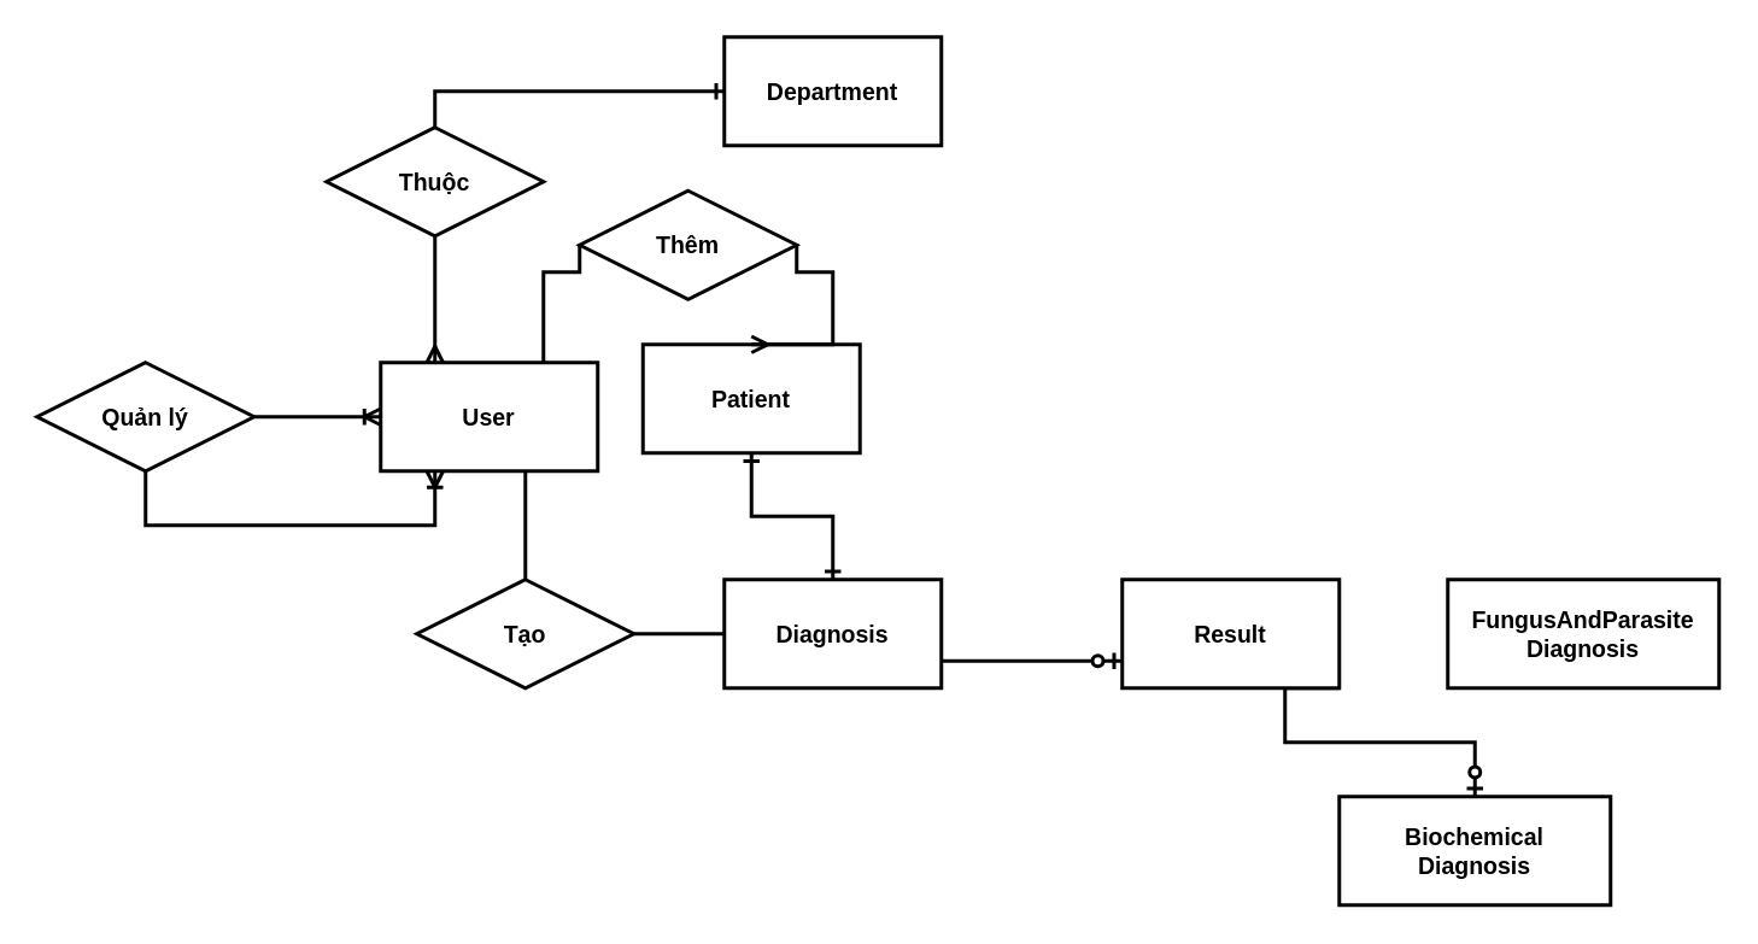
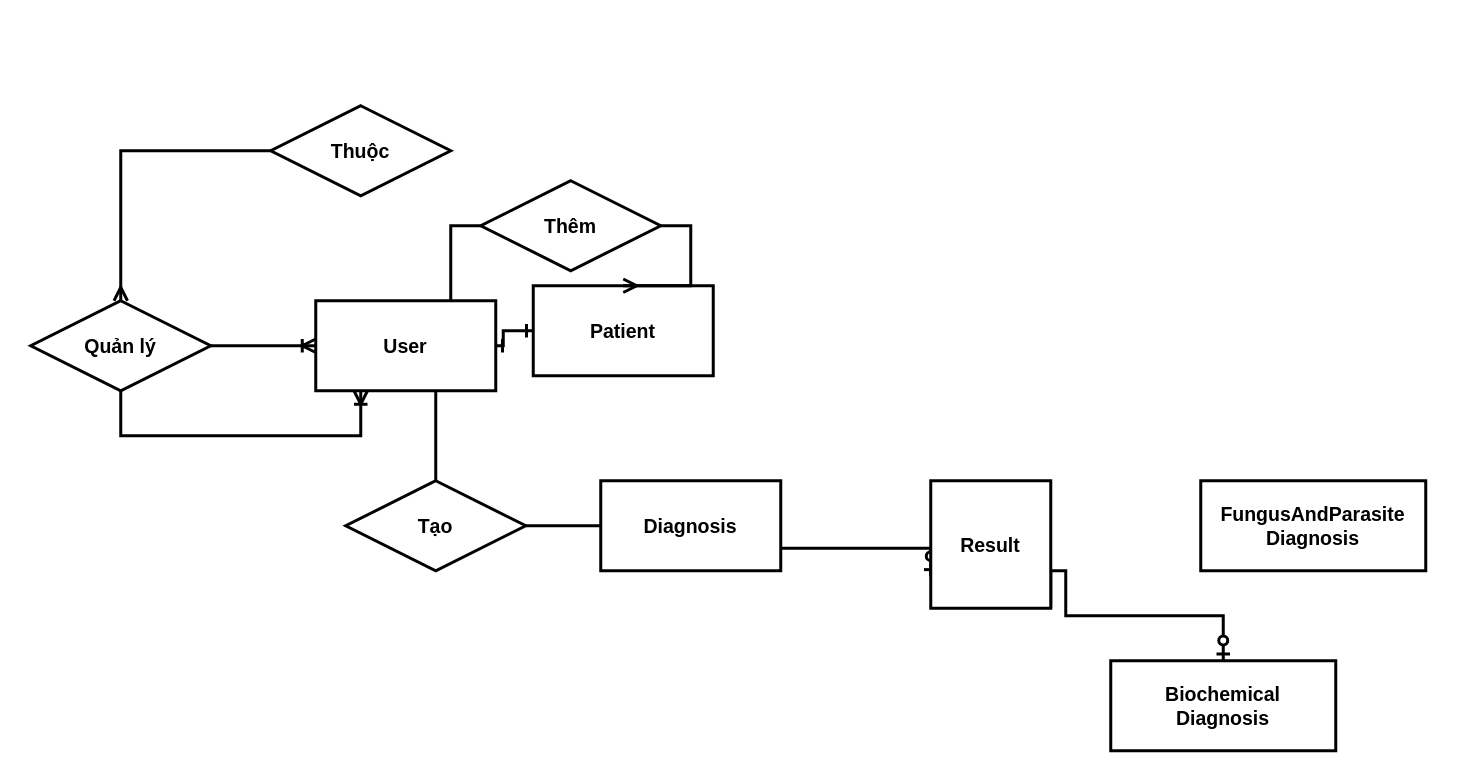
  <mxCell id="0" />
  <mxCell id="1" parent="0" />
  <mxCell id="2" style="edgeStyle=orthogonalEdgeStyle;rounded=0;orthogonalLoop=1;jettySize=auto;html=1;entryX=0.5;entryY=0;entryDx=0;entryDy=0;endArrow=none;endFill=0;strokeWidth=2;fontSize=13;fontStyle=1" edge="1" parent="1" source="4" target="13"><mxGeometry relative="1" as="geometry"><Array as="points"><mxPoint x="290" y="320" /><mxPoint x="290" y="320" /></Array></mxGeometry></mxCell>
  <mxCell id="3" style="edgeStyle=orthogonalEdgeStyle;rounded=0;orthogonalLoop=1;jettySize=auto;html=1;entryX=0;entryY=0.5;entryDx=0;entryDy=0;fontSize=13;startArrow=none;startFill=0;endArrow=none;endFill=0;strokeWidth=2;" edge="1" parent="1" source="4" target="23"><mxGeometry relative="1" as="geometry"><Array as="points"><mxPoint x="300" y="150" /></Array></mxGeometry></mxCell>
  <mxCell id="4" value="User" style="rounded=0;whiteSpace=wrap;html=1;strokeWidth=2;fontSize=13;fontStyle=1" vertex="1" parent="1"><mxGeometry x="210" y="200" width="120" height="60" as="geometry" /></mxCell>
- <mxCell id="5" style="edgeStyle=orthogonalEdgeStyle;rounded=0;orthogonalLoop=1;jettySize=auto;html=1;entryX=0.5;entryY=0;entryDx=0;entryDy=0;endArrow=ERone;endFill=0;strokeWidth=2;fontSize=13;fontStyle=1;startArrow=ERone;startFill=0;" edge="1" parent="1" source="6" target="8"><mxGeometry relative="1" as="geometry" /></mxCell>
+ <mxCell id="5" style="edgeStyle=orthogonalEdgeStyle;rounded=0;orthogonalLoop=1;jettySize=auto;html=1;endArrow=ERone;endFill=0;strokeWidth=2;fontSize=13;fontStyle=1;startArrow=ERone;startFill=0;" edge="1" parent="1" source="6" target="4"><mxGeometry relative="1" as="geometry" /></mxCell>
  <mxCell id="6" value="Patient" style="rounded=0;whiteSpace=wrap;html=1;strokeWidth=2;fontSize=13;fontStyle=1" vertex="1" parent="1"><mxGeometry x="355" y="190" width="120" height="60" as="geometry" /></mxCell>
  <mxCell id="7" style="edgeStyle=orthogonalEdgeStyle;rounded=0;orthogonalLoop=1;jettySize=auto;html=1;entryX=0;entryY=0.75;entryDx=0;entryDy=0;fontSize=13;endArrow=ERzeroToOne;endFill=1;strokeWidth=2;" edge="1" parent="1" source="8" target="17"><mxGeometry relative="1" as="geometry"><Array as="points"><mxPoint x="550" y="365" /><mxPoint x="550" y="365" /></Array></mxGeometry></mxCell>
  <mxCell id="8" value="Diagnosis" style="rounded=0;whiteSpace=wrap;html=1;strokeWidth=2;fontSize=13;fontStyle=1" vertex="1" parent="1"><mxGeometry x="400" y="320" width="120" height="60" as="geometry" /></mxCell>
  <mxCell id="9" style="edgeStyle=orthogonalEdgeStyle;rounded=0;orthogonalLoop=1;jettySize=auto;html=1;entryX=0.25;entryY=1;entryDx=0;entryDy=0;endArrow=ERoneToMany;endFill=0;strokeWidth=2;fontSize=13;fontStyle=1" edge="1" parent="1" source="11" target="4"><mxGeometry relative="1" as="geometry"><Array as="points"><mxPoint x="80" y="290" /><mxPoint x="240" y="290" /></Array></mxGeometry></mxCell>
  <mxCell id="10" style="edgeStyle=orthogonalEdgeStyle;rounded=0;orthogonalLoop=1;jettySize=auto;html=1;entryX=0;entryY=0.5;entryDx=0;entryDy=0;endArrow=ERoneToMany;endFill=0;strokeWidth=2;fontSize=13;fontStyle=1" edge="1" parent="1" source="11" target="4"><mxGeometry relative="1" as="geometry" /></mxCell>
  <mxCell id="11" value="Quản lý" style="shape=rhombus;perimeter=rhombusPerimeter;whiteSpace=wrap;html=1;align=center;strokeWidth=2;fontSize=13;fontStyle=1" vertex="1" parent="1"><mxGeometry x="20" y="200" width="120" height="60" as="geometry" /></mxCell>
  <mxCell id="12" style="edgeStyle=orthogonalEdgeStyle;rounded=0;orthogonalLoop=1;jettySize=auto;html=1;endArrow=none;endFill=0;entryX=0;entryY=0.5;entryDx=0;entryDy=0;strokeWidth=2;fontSize=13;fontStyle=1" edge="1" parent="1" source="13" target="8"><mxGeometry relative="1" as="geometry"><mxPoint x="449" y="420" as="targetPoint" /><Array as="points" /></mxGeometry></mxCell>
  <mxCell id="13" value="Tạo" style="shape=rhombus;perimeter=rhombusPerimeter;whiteSpace=wrap;html=1;align=center;strokeWidth=2;fontSize=13;fontStyle=1" vertex="1" parent="1"><mxGeometry x="230" y="320" width="120" height="60" as="geometry" /></mxCell>
  <mxCell id="14" value="FungusAndParasite&lt;br style=&quot;font-size: 13px;&quot;&gt;Diagnosis" style="rounded=0;whiteSpace=wrap;html=1;strokeWidth=2;fontSize=13;fontStyle=1" vertex="1" parent="1"><mxGeometry x="800" y="320" width="150" height="60" as="geometry" /></mxCell>
  <mxCell id="15" value="Biochemical&lt;br style=&quot;font-size: 13px;&quot;&gt;Diagnosis" style="rounded=0;whiteSpace=wrap;html=1;strokeWidth=2;fontSize=13;fontStyle=1" vertex="1" parent="1"><mxGeometry x="740" y="440" width="150" height="60" as="geometry" /></mxCell>
  <mxCell id="16" style="edgeStyle=orthogonalEdgeStyle;rounded=0;orthogonalLoop=1;jettySize=auto;html=1;exitX=1;exitY=1;exitDx=0;exitDy=0;entryX=0.5;entryY=0;entryDx=0;entryDy=0;fontSize=13;endArrow=ERzeroToOne;endFill=1;strokeWidth=2;" edge="1" parent="1" source="17" target="15"><mxGeometry relative="1" as="geometry"><Array as="points"><mxPoint x="710" y="380" /><mxPoint x="710" y="410" /><mxPoint x="815" y="410" /></Array></mxGeometry></mxCell>
- <mxCell id="17" value="Result" style="rounded=0;whiteSpace=wrap;html=1;strokeWidth=2;fontSize=13;fontStyle=1" vertex="1" parent="1"><mxGeometry x="620" y="320" width="120" height="60" as="geometry" /></mxCell>
- <mxCell id="18" value="Department" style="rounded=0;whiteSpace=wrap;html=1;strokeWidth=2;fontSize=13;fontStyle=1" vertex="1" parent="1"><mxGeometry x="400" y="20" width="120" height="60" as="geometry" /></mxCell>
- <mxCell id="19" style="edgeStyle=orthogonalEdgeStyle;rounded=0;orthogonalLoop=1;jettySize=auto;html=1;entryX=0.25;entryY=0;entryDx=0;entryDy=0;fontSize=13;startArrow=none;startFill=0;endArrow=ERmany;endFill=0;strokeWidth=2;" edge="1" parent="1" source="21" target="4"><mxGeometry relative="1" as="geometry" /></mxCell>
- <mxCell id="20" style="edgeStyle=orthogonalEdgeStyle;rounded=0;orthogonalLoop=1;jettySize=auto;html=1;fontSize=13;startArrow=none;startFill=0;endArrow=ERone;endFill=0;strokeWidth=2;" edge="1" parent="1" source="21" target="18"><mxGeometry relative="1" as="geometry"><Array as="points"><mxPoint x="240" y="50" /></Array></mxGeometry></mxCell>
+ <mxCell id="17" value="Result" style="rounded=0;whiteSpace=wrap;html=1;strokeWidth=2;fontSize=13;fontStyle=1" vertex="1" parent="1"><mxGeometry x="620" y="320" width="80" height="85" as="geometry" /></mxCell>
+ <mxCell id="19" style="edgeStyle=orthogonalEdgeStyle;rounded=0;orthogonalLoop=1;jettySize=auto;html=1;fontSize=13;startArrow=none;startFill=0;endArrow=ERmany;endFill=0;strokeWidth=2;" edge="1" parent="1" source="21" target="11"><mxGeometry relative="1" as="geometry" /></mxCell>
  <mxCell id="21" value="&lt;b&gt;Thuộc&lt;/b&gt;" style="shape=rhombus;perimeter=rhombusPerimeter;whiteSpace=wrap;html=1;align=center;fontSize=13;strokeWidth=2;" vertex="1" parent="1"><mxGeometry x="180" y="70" width="120" height="60" as="geometry" /></mxCell>
  <mxCell id="22" style="edgeStyle=orthogonalEdgeStyle;rounded=0;orthogonalLoop=1;jettySize=auto;html=1;entryX=0.5;entryY=0;entryDx=0;entryDy=0;fontSize=13;startArrow=none;startFill=0;endArrow=ERmany;endFill=0;strokeWidth=2;exitX=1;exitY=0.5;exitDx=0;exitDy=0;" edge="1" parent="1" source="23" target="6"><mxGeometry relative="1" as="geometry"><Array as="points"><mxPoint x="460" y="150" /></Array></mxGeometry></mxCell>
- <mxCell id="23" value="&lt;b&gt;Thêm&lt;/b&gt;" style="shape=rhombus;perimeter=rhombusPerimeter;whiteSpace=wrap;html=1;align=center;fontSize=13;strokeWidth=2;" vertex="1" parent="1"><mxGeometry x="320" y="105" width="120" height="60" as="geometry" /></mxCell>
+ <mxCell id="23" value="&lt;b&gt;Thêm&lt;/b&gt;" style="shape=rhombus;perimeter=rhombusPerimeter;whiteSpace=wrap;html=1;align=center;fontSize=13;strokeWidth=2;" vertex="1" parent="1"><mxGeometry x="320" y="120" width="120" height="60" as="geometry" /></mxCell>
